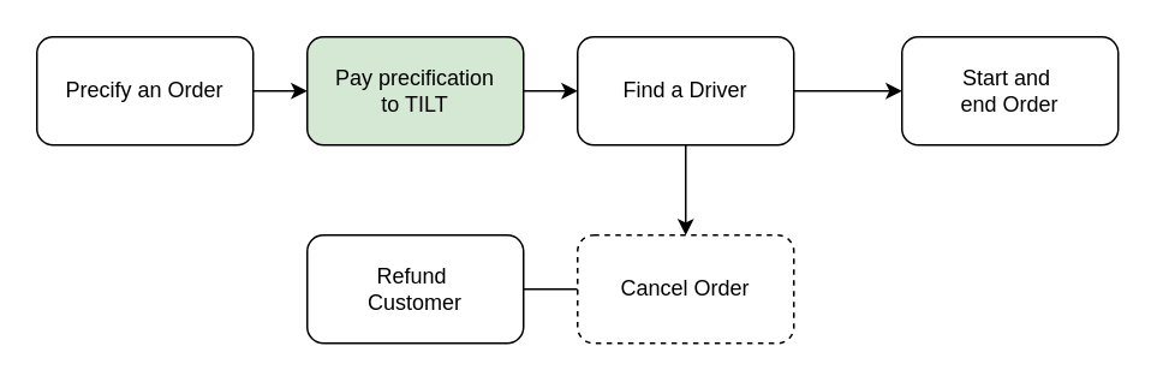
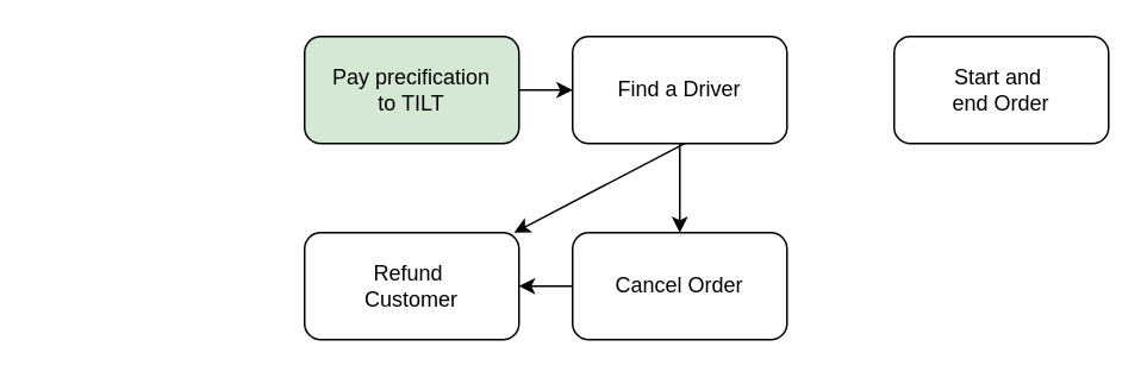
  <mxCell id="0" />
  <mxCell id="1" parent="0" />
- <mxCell id="2" style="edgeStyle=none;html=1;exitX=1;exitY=0.5;exitDx=0;exitDy=0;entryX=0;entryY=0.5;entryDx=0;entryDy=0;" edge="1" parent="1" source="3" target="5"><mxGeometry relative="1" as="geometry" /></mxCell>
- <mxCell id="3" value="Precify an Order" style="rounded=1;whiteSpace=wrap;html=1;" vertex="1" parent="1"><mxGeometry x="20" y="20" width="120" height="60" as="geometry" /></mxCell>
  <mxCell id="4" style="edgeStyle=none;html=1;exitX=1;exitY=0.5;exitDx=0;exitDy=0;entryX=0;entryY=0.5;entryDx=0;entryDy=0;" edge="1" parent="1" source="5" target="9"><mxGeometry relative="1" as="geometry" /></mxCell>
  <mxCell id="5" value="Pay precification&lt;div&gt;to TILT&lt;/div&gt;" style="rounded=1;whiteSpace=wrap;html=1;fillColor=#d5e8d4;" vertex="1" parent="1"><mxGeometry x="170" y="20" width="120" height="60" as="geometry" /></mxCell>
  <mxCell id="6" value="Start and&amp;nbsp;&lt;div&gt;end Order&lt;/div&gt;" style="rounded=1;whiteSpace=wrap;html=1;" vertex="1" parent="1"><mxGeometry x="500" y="20" width="120" height="60" as="geometry" /></mxCell>
  <mxCell id="7" style="edgeStyle=none;html=1;exitX=0.5;exitY=1;exitDx=0;exitDy=0;entryX=0.5;entryY=0;entryDx=0;entryDy=0;" edge="1" parent="1" source="9" target="11"><mxGeometry relative="1" as="geometry" /></mxCell>
- <mxCell id="8" style="edgeStyle=none;html=1;exitX=1;exitY=0.5;exitDx=0;exitDy=0;" edge="1" parent="1" source="9" target="6"><mxGeometry relative="1" as="geometry" /></mxCell>
+ <mxCell id="8" style="edgeStyle=none;html=1;exitX=1;exitY=0.5;exitDx=0;exitDy=0;" edge="1" parent="1" source="9" target="12"><mxGeometry relative="1" as="geometry" /></mxCell>
  <mxCell id="9" value="Find a Driver" style="rounded=1;whiteSpace=wrap;html=1;" vertex="1" parent="1"><mxGeometry x="320" y="20" width="120" height="60" as="geometry" /></mxCell>
- <mxCell id="10" style="edgeStyle=none;html=1;exitX=0;exitY=0.5;exitDx=0;exitDy=0;endArrow=none;" edge="1" parent="1" source="11" target="12"><mxGeometry relative="1" as="geometry" /></mxCell>
- <mxCell id="11" value="Cancel Order" style="rounded=1;whiteSpace=wrap;html=1;dashed=1;" vertex="1" parent="1"><mxGeometry x="320" y="130" width="120" height="60" as="geometry" /></mxCell>
+ <mxCell id="10" style="edgeStyle=none;html=1;exitX=0;exitY=0.5;exitDx=0;exitDy=0;" edge="1" parent="1" source="11" target="12"><mxGeometry relative="1" as="geometry" /></mxCell>
+ <mxCell id="11" value="Cancel Order" style="rounded=1;whiteSpace=wrap;html=1;" vertex="1" parent="1"><mxGeometry x="320" y="130" width="120" height="60" as="geometry" /></mxCell>
  <mxCell id="12" value="Refund&amp;nbsp;&lt;div&gt;Customer&lt;/div&gt;" style="rounded=1;whiteSpace=wrap;html=1;" vertex="1" parent="1"><mxGeometry x="170" y="130" width="120" height="60" as="geometry" /></mxCell>
